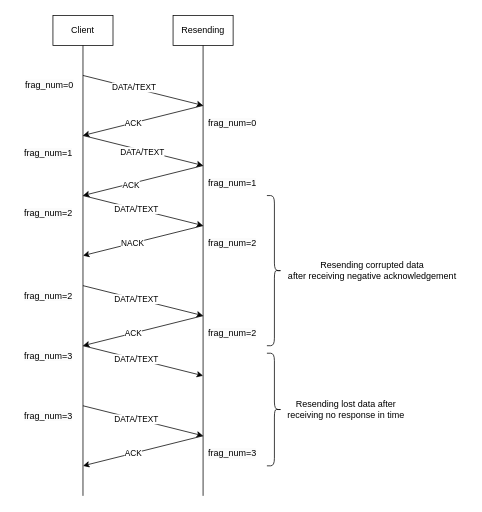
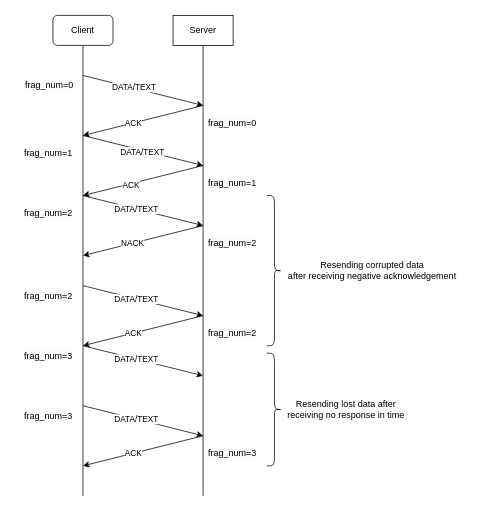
  <mxCell id="0" />
  <mxCell id="1" parent="0" />
- <mxCell id="2" value="Client" style="rounded=0;whiteSpace=wrap;html=1;" vertex="1" parent="1"><mxGeometry x="70" y="20" width="80" height="40" as="geometry" /></mxCell>
- <mxCell id="3" value="Resending" style="rounded=0;whiteSpace=wrap;html=1;" vertex="1" parent="1"><mxGeometry x="230" y="20" width="80" height="40" as="geometry" /></mxCell>
+ <mxCell id="2" value="Client" style="whiteSpace=wrap;html=1;rounded=1;" vertex="1" parent="1"><mxGeometry x="70" y="20" width="80" height="40" as="geometry" /></mxCell>
+ <mxCell id="3" value="Server" style="rounded=0;whiteSpace=wrap;html=1;" vertex="1" parent="1"><mxGeometry x="230" y="20" width="80" height="40" as="geometry" /></mxCell>
  <mxCell id="4" value="" style="endArrow=none;html=1;rounded=0;entryX=0.5;entryY=1;entryDx=0;entryDy=0;" edge="1" parent="1" target="3"><mxGeometry width="50" height="50" relative="1" as="geometry"><mxPoint x="270" y="660" as="sourcePoint" /><mxPoint x="380" y="80" as="targetPoint" /></mxGeometry></mxCell>
  <mxCell id="5" value="" style="endArrow=none;html=1;rounded=0;entryX=0.5;entryY=1;entryDx=0;entryDy=0;" edge="1" parent="1" target="2"><mxGeometry width="50" height="50" relative="1" as="geometry"><mxPoint x="110" y="660" as="sourcePoint" /><mxPoint x="110" y="60" as="targetPoint" /></mxGeometry></mxCell>
  <mxCell id="6" value="" style="endArrow=classic;html=1;rounded=0;" edge="1" parent="1"><mxGeometry width="50" height="50" relative="1" as="geometry"><mxPoint x="110" y="100" as="sourcePoint" /><mxPoint x="270" y="140" as="targetPoint" /></mxGeometry></mxCell>
  <mxCell id="7" value="DATA/TEXT" style="edgeLabel;html=1;align=center;verticalAlign=middle;resizable=0;points=[];" vertex="1" connectable="0" parent="6"><mxGeometry x="-0.163" y="1" relative="1" as="geometry"><mxPoint as="offset" /></mxGeometry></mxCell>
  <mxCell id="8" value="" style="endArrow=classic;html=1;rounded=0;" edge="1" parent="1"><mxGeometry width="50" height="50" relative="1" as="geometry"><mxPoint x="270" y="140" as="sourcePoint" /><mxPoint x="110" y="180" as="targetPoint" /></mxGeometry></mxCell>
  <mxCell id="9" value="ACK" style="edgeLabel;html=1;align=center;verticalAlign=middle;resizable=0;points=[];" vertex="1" connectable="0" parent="8"><mxGeometry x="0.17" relative="1" as="geometry"><mxPoint as="offset" /></mxGeometry></mxCell>
  <mxCell id="10" value="" style="endArrow=classic;html=1;rounded=0;" edge="1" parent="1"><mxGeometry width="50" height="50" relative="1" as="geometry"><mxPoint x="110" y="180" as="sourcePoint" /><mxPoint x="270" y="220" as="targetPoint" /></mxGeometry></mxCell>
  <mxCell id="11" value="DATA/TEXT" style="edgeLabel;html=1;align=center;verticalAlign=middle;resizable=0;points=[];" vertex="1" connectable="0" parent="10"><mxGeometry x="-0.015" y="-2" relative="1" as="geometry"><mxPoint as="offset" /></mxGeometry></mxCell>
  <mxCell id="12" value="" style="endArrow=classic;html=1;rounded=0;" edge="1" parent="1"><mxGeometry width="50" height="50" relative="1" as="geometry"><mxPoint x="270" y="220" as="sourcePoint" /><mxPoint x="110" y="260" as="targetPoint" /></mxGeometry></mxCell>
  <mxCell id="13" value="ACK" style="edgeLabel;html=1;align=center;verticalAlign=middle;resizable=0;points=[];" vertex="1" connectable="0" parent="12"><mxGeometry x="0.216" y="2" relative="1" as="geometry"><mxPoint y="-1" as="offset" /></mxGeometry></mxCell>
  <mxCell id="14" value="" style="endArrow=classic;html=1;rounded=0;" edge="1" parent="1"><mxGeometry width="50" height="50" relative="1" as="geometry"><mxPoint x="110" y="260" as="sourcePoint" /><mxPoint x="270" y="300" as="targetPoint" /></mxGeometry></mxCell>
  <mxCell id="15" value="DATA/TEXT" style="edgeLabel;html=1;align=center;verticalAlign=middle;resizable=0;points=[];" vertex="1" connectable="0" parent="14"><mxGeometry x="-0.115" relative="1" as="geometry"><mxPoint as="offset" /></mxGeometry></mxCell>
  <mxCell id="16" value="" style="endArrow=classic;html=1;rounded=0;" edge="1" parent="1"><mxGeometry width="50" height="50" relative="1" as="geometry"><mxPoint x="270" y="300" as="sourcePoint" /><mxPoint x="110" y="340" as="targetPoint" /></mxGeometry></mxCell>
  <mxCell id="17" value="NACK" style="edgeLabel;html=1;align=center;verticalAlign=middle;resizable=0;points=[];" vertex="1" connectable="0" parent="16"><mxGeometry x="0.18" relative="1" as="geometry"><mxPoint as="offset" /></mxGeometry></mxCell>
  <mxCell id="18" value="" style="endArrow=classic;html=1;rounded=0;" edge="1" parent="1"><mxGeometry width="50" height="50" relative="1" as="geometry"><mxPoint x="110" y="380" as="sourcePoint" /><mxPoint x="270" y="420" as="targetPoint" /></mxGeometry></mxCell>
  <mxCell id="19" value="DATA/TEXT" style="edgeLabel;html=1;align=center;verticalAlign=middle;resizable=0;points=[];" vertex="1" connectable="0" parent="18"><mxGeometry x="-0.115" relative="1" as="geometry"><mxPoint as="offset" /></mxGeometry></mxCell>
  <mxCell id="20" value="" style="endArrow=classic;html=1;rounded=0;" edge="1" parent="1"><mxGeometry width="50" height="50" relative="1" as="geometry"><mxPoint x="270" y="420" as="sourcePoint" /><mxPoint x="110" y="460" as="targetPoint" /></mxGeometry></mxCell>
  <mxCell id="21" value="ACK" style="edgeLabel;html=1;align=center;verticalAlign=middle;resizable=0;points=[];" vertex="1" connectable="0" parent="20"><mxGeometry x="0.17" relative="1" as="geometry"><mxPoint as="offset" /></mxGeometry></mxCell>
  <mxCell id="22" value="" style="endArrow=classic;html=1;rounded=0;" edge="1" parent="1"><mxGeometry width="50" height="50" relative="1" as="geometry"><mxPoint x="110" y="460" as="sourcePoint" /><mxPoint x="270" y="500" as="targetPoint" /></mxGeometry></mxCell>
  <mxCell id="23" value="DATA/TEXT" style="edgeLabel;html=1;align=center;verticalAlign=middle;resizable=0;points=[];" vertex="1" connectable="0" parent="22"><mxGeometry x="-0.115" relative="1" as="geometry"><mxPoint as="offset" /></mxGeometry></mxCell>
  <mxCell id="24" value="" style="endArrow=classic;html=1;rounded=0;" edge="1" parent="1"><mxGeometry width="50" height="50" relative="1" as="geometry"><mxPoint x="110" y="540" as="sourcePoint" /><mxPoint x="270" y="580" as="targetPoint" /></mxGeometry></mxCell>
  <mxCell id="25" value="DATA/TEXT" style="edgeLabel;html=1;align=center;verticalAlign=middle;resizable=0;points=[];" vertex="1" connectable="0" parent="24"><mxGeometry x="-0.115" relative="1" as="geometry"><mxPoint as="offset" /></mxGeometry></mxCell>
  <mxCell id="26" value="" style="endArrow=classic;html=1;rounded=0;" edge="1" parent="1"><mxGeometry width="50" height="50" relative="1" as="geometry"><mxPoint x="270" y="580" as="sourcePoint" /><mxPoint x="110" y="620" as="targetPoint" /></mxGeometry></mxCell>
  <mxCell id="27" value="ACK" style="edgeLabel;html=1;align=center;verticalAlign=middle;resizable=0;points=[];" vertex="1" connectable="0" parent="26"><mxGeometry x="0.17" relative="1" as="geometry"><mxPoint as="offset" /></mxGeometry></mxCell>
  <mxCell id="28" value="&#10;&lt;span style=&quot;color: rgb(0, 0, 0); font-family: Helvetica; font-size: 12px; font-style: normal; font-variant-ligatures: normal; font-variant-caps: normal; font-weight: 400; letter-spacing: normal; orphans: 2; text-align: center; text-indent: 0px; text-transform: none; widows: 2; word-spacing: 0px; -webkit-text-stroke-width: 0px; background-color: rgb(251, 251, 251); text-decoration-thickness: initial; text-decoration-style: initial; text-decoration-color: initial; float: none; display: inline !important;&quot;&gt;frag_num=0&lt;/span&gt;&#10;&#10;" style="text;html=1;align=center;verticalAlign=middle;resizable=0;points=[];autosize=1;strokeColor=none;fillColor=none;" vertex="1" parent="1"><mxGeometry x="20" y="90" width="90" height="60" as="geometry" /></mxCell>
  <mxCell id="29" value="&lt;span style=&quot;color: rgb(0, 0, 0); font-family: Helvetica; font-size: 12px; font-style: normal; font-variant-ligatures: normal; font-variant-caps: normal; font-weight: 400; letter-spacing: normal; orphans: 2; text-align: center; text-indent: 0px; text-transform: none; widows: 2; word-spacing: 0px; -webkit-text-stroke-width: 0px; background-color: rgb(251, 251, 251); text-decoration-thickness: initial; text-decoration-style: initial; text-decoration-color: initial; float: none; display: inline !important;&quot;&gt;frag_num=0&lt;/span&gt;" style="text;whiteSpace=wrap;html=1;" vertex="1" parent="1"><mxGeometry x="275" y="150" width="100" height="40" as="geometry" /></mxCell>
  <mxCell id="30" value="&lt;span style=&quot;color: rgb(0, 0, 0); font-family: Helvetica; font-size: 12px; font-style: normal; font-variant-ligatures: normal; font-variant-caps: normal; font-weight: 400; letter-spacing: normal; orphans: 2; text-align: center; text-indent: 0px; text-transform: none; widows: 2; word-spacing: 0px; -webkit-text-stroke-width: 0px; background-color: rgb(251, 251, 251); text-decoration-thickness: initial; text-decoration-style: initial; text-decoration-color: initial; float: none; display: inline !important;&quot;&gt;frag_num=1&lt;/span&gt;" style="text;whiteSpace=wrap;html=1;" vertex="1" parent="1"><mxGeometry x="30" y="190" width="100" height="40" as="geometry" /></mxCell>
  <mxCell id="31" value="&lt;span style=&quot;color: rgb(0, 0, 0); font-family: Helvetica; font-size: 12px; font-style: normal; font-variant-ligatures: normal; font-variant-caps: normal; font-weight: 400; letter-spacing: normal; orphans: 2; text-align: center; text-indent: 0px; text-transform: none; widows: 2; word-spacing: 0px; -webkit-text-stroke-width: 0px; background-color: rgb(251, 251, 251); text-decoration-thickness: initial; text-decoration-style: initial; text-decoration-color: initial; float: none; display: inline !important;&quot;&gt;frag_num=1&lt;/span&gt;" style="text;whiteSpace=wrap;html=1;" vertex="1" parent="1"><mxGeometry x="275" y="230" width="100" height="40" as="geometry" /></mxCell>
  <mxCell id="32" value="&lt;span style=&quot;color: rgb(0, 0, 0); font-family: Helvetica; font-size: 12px; font-style: normal; font-variant-ligatures: normal; font-variant-caps: normal; font-weight: 400; letter-spacing: normal; orphans: 2; text-align: center; text-indent: 0px; text-transform: none; widows: 2; word-spacing: 0px; -webkit-text-stroke-width: 0px; background-color: rgb(251, 251, 251); text-decoration-thickness: initial; text-decoration-style: initial; text-decoration-color: initial; float: none; display: inline !important;&quot;&gt;frag_num=2&lt;/span&gt;" style="text;whiteSpace=wrap;html=1;" vertex="1" parent="1"><mxGeometry x="30" y="270" width="100" height="40" as="geometry" /></mxCell>
  <mxCell id="33" value="&lt;span style=&quot;color: rgb(0, 0, 0); font-family: Helvetica; font-size: 12px; font-style: normal; font-variant-ligatures: normal; font-variant-caps: normal; font-weight: 400; letter-spacing: normal; orphans: 2; text-align: center; text-indent: 0px; text-transform: none; widows: 2; word-spacing: 0px; -webkit-text-stroke-width: 0px; background-color: rgb(251, 251, 251); text-decoration-thickness: initial; text-decoration-style: initial; text-decoration-color: initial; float: none; display: inline !important;&quot;&gt;frag_num=2&lt;br&gt;&lt;/span&gt;" style="text;whiteSpace=wrap;html=1;" vertex="1" parent="1"><mxGeometry x="275" y="310" width="100" height="40" as="geometry" /></mxCell>
  <mxCell id="34" value="&lt;span style=&quot;color: rgb(0, 0, 0); font-family: Helvetica; font-size: 12px; font-style: normal; font-variant-ligatures: normal; font-variant-caps: normal; font-weight: 400; letter-spacing: normal; orphans: 2; text-align: center; text-indent: 0px; text-transform: none; widows: 2; word-spacing: 0px; -webkit-text-stroke-width: 0px; background-color: rgb(251, 251, 251); text-decoration-thickness: initial; text-decoration-style: initial; text-decoration-color: initial; float: none; display: inline !important;&quot;&gt;frag_num=2&lt;/span&gt;" style="text;whiteSpace=wrap;html=1;" vertex="1" parent="1"><mxGeometry x="30" y="380" width="100" height="40" as="geometry" /></mxCell>
  <mxCell id="35" value="&lt;span style=&quot;color: rgb(0, 0, 0); font-family: Helvetica; font-size: 12px; font-style: normal; font-variant-ligatures: normal; font-variant-caps: normal; font-weight: 400; letter-spacing: normal; orphans: 2; text-align: center; text-indent: 0px; text-transform: none; widows: 2; word-spacing: 0px; -webkit-text-stroke-width: 0px; background-color: rgb(251, 251, 251); text-decoration-thickness: initial; text-decoration-style: initial; text-decoration-color: initial; float: none; display: inline !important;&quot;&gt;frag_num=2&lt;/span&gt;" style="text;whiteSpace=wrap;html=1;" vertex="1" parent="1"><mxGeometry x="275" y="430" width="100" height="40" as="geometry" /></mxCell>
  <mxCell id="36" value="&lt;span style=&quot;color: rgb(0, 0, 0); font-family: Helvetica; font-size: 12px; font-style: normal; font-variant-ligatures: normal; font-variant-caps: normal; font-weight: 400; letter-spacing: normal; orphans: 2; text-align: center; text-indent: 0px; text-transform: none; widows: 2; word-spacing: 0px; -webkit-text-stroke-width: 0px; background-color: rgb(251, 251, 251); text-decoration-thickness: initial; text-decoration-style: initial; text-decoration-color: initial; float: none; display: inline !important;&quot;&gt;frag_num=3&lt;/span&gt;" style="text;whiteSpace=wrap;html=1;" vertex="1" parent="1"><mxGeometry x="30" y="460" width="100" height="40" as="geometry" /></mxCell>
  <mxCell id="37" value="&lt;span style=&quot;color: rgb(0, 0, 0); font-family: Helvetica; font-size: 12px; font-style: normal; font-variant-ligatures: normal; font-variant-caps: normal; font-weight: 400; letter-spacing: normal; orphans: 2; text-align: center; text-indent: 0px; text-transform: none; widows: 2; word-spacing: 0px; -webkit-text-stroke-width: 0px; background-color: rgb(251, 251, 251); text-decoration-thickness: initial; text-decoration-style: initial; text-decoration-color: initial; float: none; display: inline !important;&quot;&gt;frag_num=3&lt;/span&gt;" style="text;whiteSpace=wrap;html=1;" vertex="1" parent="1"><mxGeometry x="30" y="540" width="100" height="40" as="geometry" /></mxCell>
  <mxCell id="38" value="&lt;span style=&quot;color: rgb(0, 0, 0); font-family: Helvetica; font-size: 12px; font-style: normal; font-variant-ligatures: normal; font-variant-caps: normal; font-weight: 400; letter-spacing: normal; orphans: 2; text-align: center; text-indent: 0px; text-transform: none; widows: 2; word-spacing: 0px; -webkit-text-stroke-width: 0px; background-color: rgb(251, 251, 251); text-decoration-thickness: initial; text-decoration-style: initial; text-decoration-color: initial; float: none; display: inline !important;&quot;&gt;frag_num=3&lt;/span&gt;" style="text;whiteSpace=wrap;html=1;" vertex="1" parent="1"><mxGeometry x="275" y="590" width="100" height="40" as="geometry" /></mxCell>
  <mxCell id="39" value="" style="shape=curlyBracket;whiteSpace=wrap;html=1;rounded=1;flipH=1;labelPosition=right;verticalLabelPosition=middle;align=left;verticalAlign=middle;" vertex="1" parent="1"><mxGeometry x="355" y="260" width="20" height="200" as="geometry" /></mxCell>
  <mxCell id="40" value="Resending corrupted data&lt;br&gt;after receiving negative acknowledgement" style="text;html=1;align=center;verticalAlign=middle;resizable=0;points=[];autosize=1;strokeColor=none;fillColor=none;" vertex="1" parent="1"><mxGeometry x="370" y="340" width="250" height="40" as="geometry" /></mxCell>
  <mxCell id="41" value="Resending lost data after&lt;br&gt;receiving no response in time" style="text;html=1;align=center;verticalAlign=middle;resizable=0;points=[];autosize=1;strokeColor=none;fillColor=none;" vertex="1" parent="1"><mxGeometry x="370" y="525" width="180" height="40" as="geometry" /></mxCell>
  <mxCell id="42" value="" style="shape=curlyBracket;whiteSpace=wrap;html=1;rounded=1;flipH=1;labelPosition=right;verticalLabelPosition=middle;align=left;verticalAlign=middle;" vertex="1" parent="1"><mxGeometry x="355" y="470" width="20" height="150" as="geometry" /></mxCell>
